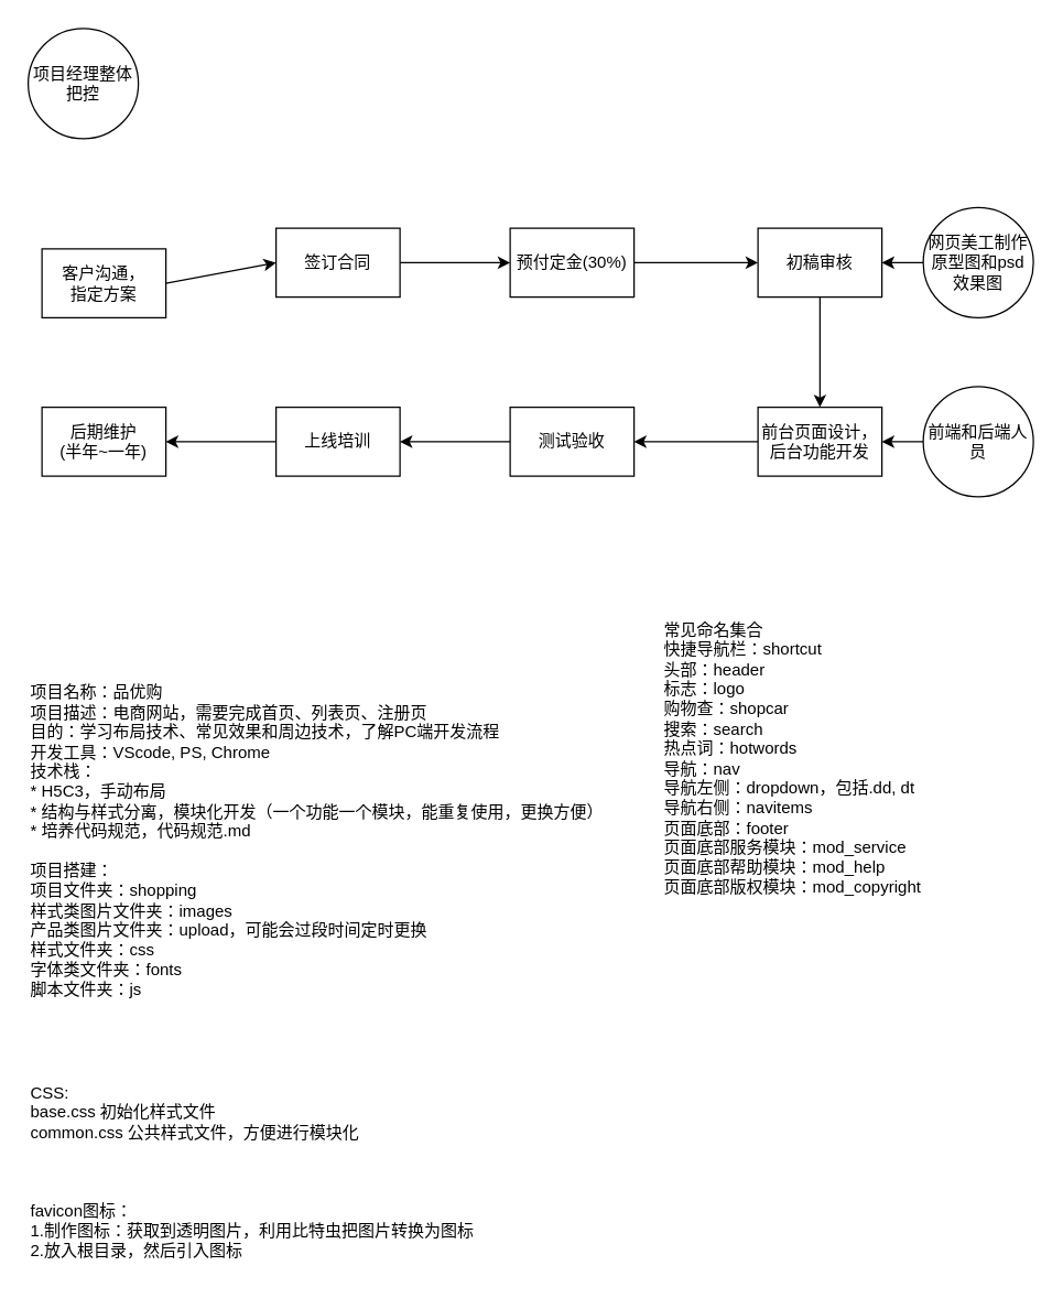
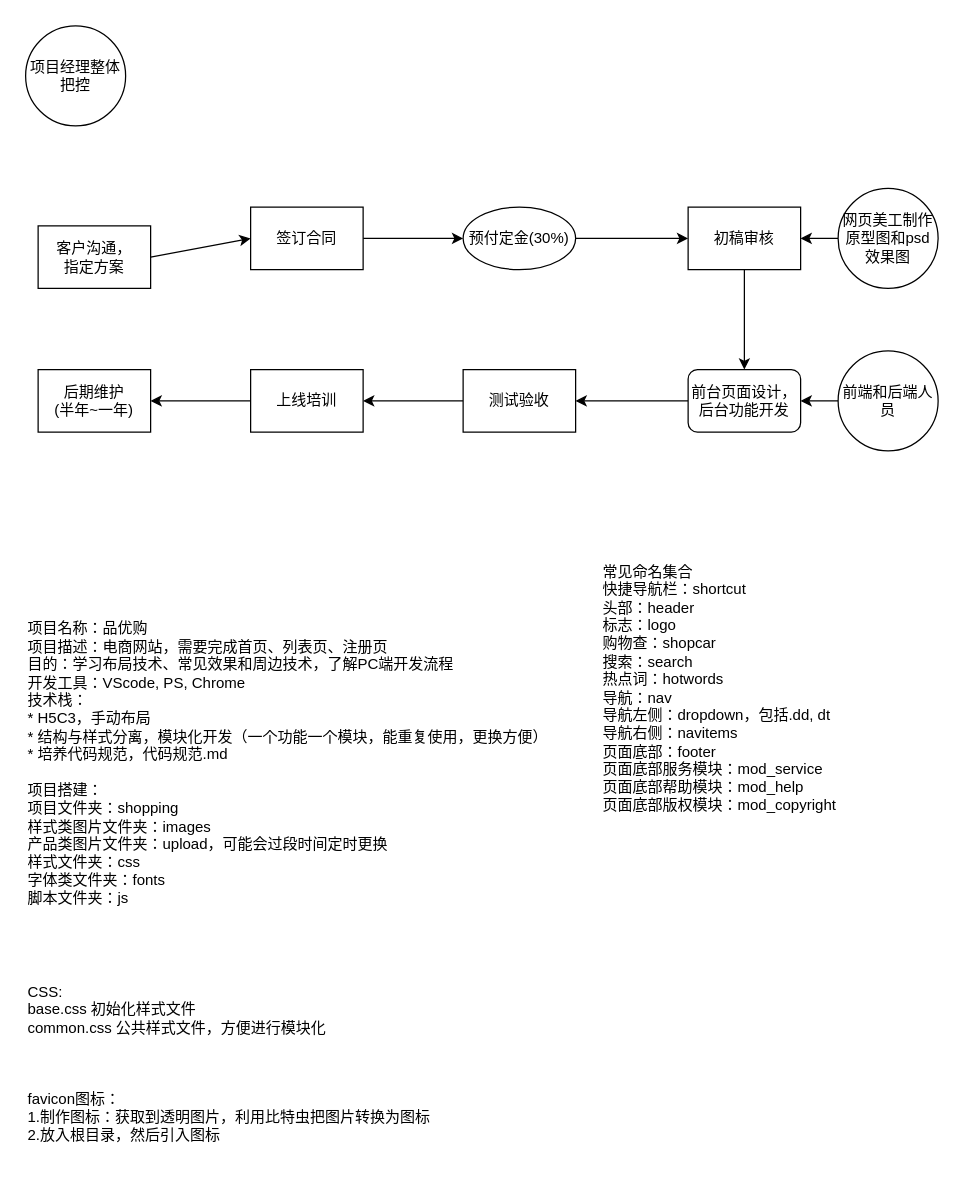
  <mxCell id="0" />
  <mxCell id="1" parent="0" />
  <mxCell id="2" value="" style="edgeStyle=none;html=1;exitX=1;exitY=0.5;exitDx=0;exitDy=0;entryX=0;entryY=0.5;entryDx=0;entryDy=0;" parent="1" source="3" target="5" edge="1"><mxGeometry relative="1" as="geometry"><mxPoint x="120" y="190" as="sourcePoint" /><mxPoint x="210" y="190" as="targetPoint" /></mxGeometry></mxCell>
  <mxCell id="3" value="客户沟通，&lt;br&gt;指定方案" style="whiteSpace=wrap;html=1;" parent="1" vertex="1"><mxGeometry x="30" y="180" width="90" height="50" as="geometry" /></mxCell>
  <mxCell id="4" value="" style="edgeStyle=none;html=1;" parent="1" source="5" target="7" edge="1"><mxGeometry relative="1" as="geometry" /></mxCell>
  <mxCell id="5" value="签订合同" style="whiteSpace=wrap;html=1;" parent="1" vertex="1"><mxGeometry x="200" y="165" width="90" height="50" as="geometry" /></mxCell>
  <mxCell id="6" value="" style="edgeStyle=none;html=1;" parent="1" source="7" target="9" edge="1"><mxGeometry relative="1" as="geometry" /></mxCell>
- <mxCell id="7" value="预付定金(30%)" style="whiteSpace=wrap;html=1;" parent="1" vertex="1"><mxGeometry x="370" y="165" width="90" height="50" as="geometry" /></mxCell>
+ <mxCell id="7" value="预付定金(30%)" style="ellipse;whiteSpace=wrap;html=1;" parent="1" vertex="1"><mxGeometry x="370" y="165" width="90" height="50" as="geometry" /></mxCell>
  <mxCell id="8" value="" style="edgeStyle=none;html=1;" parent="1" source="9" target="13" edge="1"><mxGeometry relative="1" as="geometry" /></mxCell>
  <mxCell id="9" value="初稿审核" style="whiteSpace=wrap;html=1;" parent="1" vertex="1"><mxGeometry x="550" y="165" width="90" height="50" as="geometry" /></mxCell>
  <mxCell id="10" value="" style="edgeStyle=none;html=1;" parent="1" source="11" target="9" edge="1"><mxGeometry relative="1" as="geometry" /></mxCell>
  <mxCell id="11" value="网页美工制作原型图和psd效果图" style="ellipse;whiteSpace=wrap;html=1;" parent="1" vertex="1"><mxGeometry x="670" y="150" width="80" height="80" as="geometry" /></mxCell>
  <mxCell id="12" value="" style="edgeStyle=none;html=1;" parent="1" source="13" target="15" edge="1"><mxGeometry relative="1" as="geometry" /></mxCell>
- <mxCell id="13" value="前台页面设计，后台功能开发" style="whiteSpace=wrap;html=1;" parent="1" vertex="1"><mxGeometry x="550" y="295" width="90" height="50" as="geometry" /></mxCell>
+ <mxCell id="13" value="前台页面设计，后台功能开发" style="whiteSpace=wrap;html=1;rounded=1;" parent="1" vertex="1"><mxGeometry x="550" y="295" width="90" height="50" as="geometry" /></mxCell>
  <mxCell id="14" value="" style="edgeStyle=none;html=1;" parent="1" source="15" target="17" edge="1"><mxGeometry relative="1" as="geometry" /></mxCell>
  <mxCell id="15" value="测试验收" style="whiteSpace=wrap;html=1;" parent="1" vertex="1"><mxGeometry x="370" y="295" width="90" height="50" as="geometry" /></mxCell>
  <mxCell id="16" value="" style="edgeStyle=none;html=1;" parent="1" source="17" target="18" edge="1"><mxGeometry relative="1" as="geometry" /></mxCell>
  <mxCell id="17" value="上线培训" style="whiteSpace=wrap;html=1;" parent="1" vertex="1"><mxGeometry x="200" y="295" width="90" height="50" as="geometry" /></mxCell>
  <mxCell id="18" value="后期维护&lt;br&gt;(半年~一年)" style="whiteSpace=wrap;html=1;" parent="1" vertex="1"><mxGeometry x="30" y="295" width="90" height="50" as="geometry" /></mxCell>
  <mxCell id="19" value="项目经理整体把控" style="ellipse;whiteSpace=wrap;html=1;" parent="1" vertex="1"><mxGeometry x="20" y="20" width="80" height="80" as="geometry" /></mxCell>
  <mxCell id="20" value="" style="edgeStyle=none;html=1;" parent="1" source="21" target="13" edge="1"><mxGeometry relative="1" as="geometry" /></mxCell>
  <mxCell id="21" value="前端和后端人员" style="ellipse;whiteSpace=wrap;html=1;" parent="1" vertex="1"><mxGeometry x="670" y="280" width="80" height="80" as="geometry" /></mxCell>
  <mxCell id="22" value="项目名称：品优购&lt;br&gt;项目描述：电商网站，需要完成首页、列表页、注册页&lt;br&gt;目的：学习布局技术、常见效果和周边技术，了解PC端开发流程&lt;br&gt;开发工具：VScode, PS, Chrome&lt;br&gt;技术栈：&lt;br&gt;* H5C3，手动布局&lt;br&gt;* 结构与样式分离，模块化开发（一个功能一个模块，能重复使用，更换方便）&lt;br&gt;* 培养代码规范，代码规范.md&lt;br&gt;&lt;br&gt;项目搭建：&lt;br&gt;项目文件夹：shopping&lt;br&gt;样式类图片文件夹：images&lt;br&gt;产品类图片文件夹：upload，可能会过段时间定时更换&lt;br&gt;样式文件夹：css&lt;br&gt;字体类文件夹：fonts&lt;br&gt;脚本文件夹：js" style="text;html=1;align=left;verticalAlign=middle;resizable=0;points=[];autosize=1;strokeColor=none;fillColor=none;" parent="1" vertex="1"><mxGeometry x="20" y="490" width="440" height="240" as="geometry" /></mxCell>
  <mxCell id="23" value="CSS:&lt;br&gt;base.css 初始化样式文件&lt;br&gt;common.css 公共样式文件，方便进行模块化&lt;br&gt;&lt;br&gt;&lt;br&gt;&lt;br&gt;favicon图标：&lt;br&gt;1.制作图标：获取到透明图片，利用比特虫把图片转换为图标&lt;br&gt;2.放入根目录，然后引入图标" style="text;html=1;align=left;verticalAlign=middle;resizable=0;points=[];autosize=1;strokeColor=none;fillColor=none;" parent="1" vertex="1"><mxGeometry x="20" y="780" width="350" height="140" as="geometry" /></mxCell>
  <mxCell id="24" value="常见命名集合&lt;br&gt;快捷导航栏：shortcut&lt;br&gt;头部：header&lt;br&gt;标志：logo&lt;br&gt;购物查：shopcar&lt;br&gt;搜索：search&lt;br&gt;热点词：hotwords&lt;br&gt;导航：nav&lt;br&gt;导航左侧：dropdown，包括.dd, dt&lt;br&gt;导航右侧：navitems&lt;br&gt;页面底部：footer&lt;br&gt;页面底部服务模块：mod_service&lt;br&gt;页面底部帮助模块：mod_help&lt;br&gt;页面底部版权模块：mod_copyright" style="text;html=1;align=left;verticalAlign=middle;resizable=0;points=[];autosize=1;strokeColor=none;fillColor=none;" parent="1" vertex="1"><mxGeometry x="480" y="445" width="210" height="210" as="geometry" /></mxCell>
